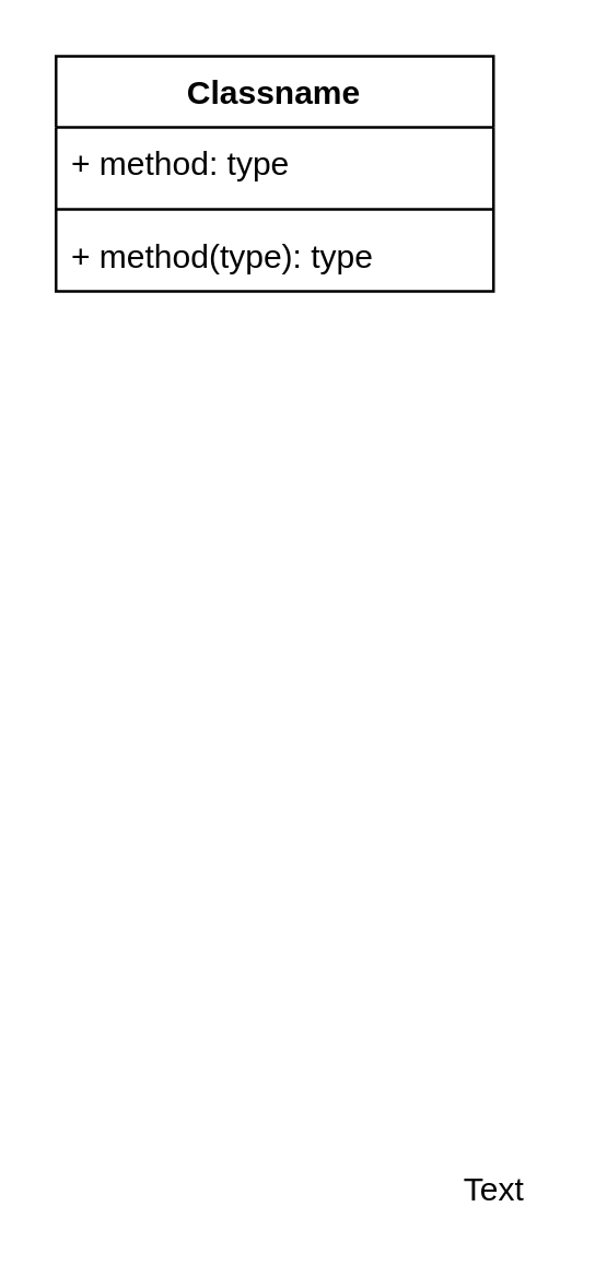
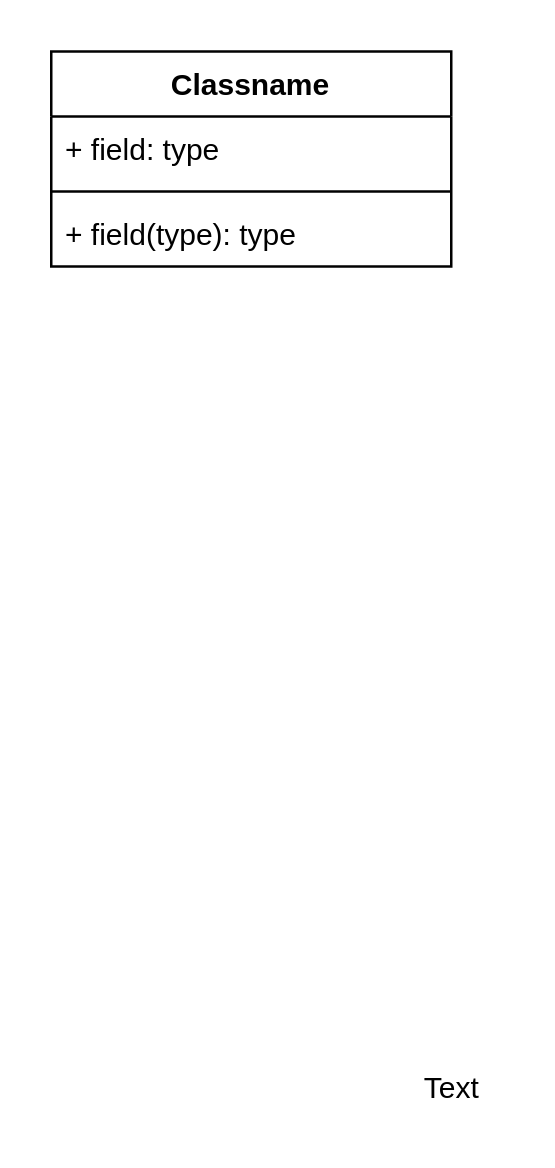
  <mxCell id="0" />
  <mxCell id="1" parent="0" />
  <mxCell id="2" value="Classname" style="swimlane;fontStyle=1;align=center;verticalAlign=top;childLayout=stackLayout;horizontal=1;startSize=26;horizontalStack=0;resizeParent=1;resizeParentMax=0;resizeLast=0;collapsible=1;marginBottom=0;" parent="1" vertex="1"><mxGeometry x="20" y="20" width="160" height="86" as="geometry"><mxRectangle x="30" y="40" width="100" height="30" as="alternateBounds" /></mxGeometry></mxCell>
- <mxCell id="3" value="+ method: type" style="text;strokeColor=none;fillColor=none;align=left;verticalAlign=top;spacingLeft=4;spacingRight=4;overflow=hidden;rotatable=0;points=[[0,0.5],[1,0.5]];portConstraint=eastwest;" parent="2" vertex="1"><mxGeometry y="26" width="160" height="26" as="geometry" /></mxCell>
+ <mxCell id="3" value="+ field: type" style="text;strokeColor=none;fillColor=none;align=left;verticalAlign=top;spacingLeft=4;spacingRight=4;overflow=hidden;rotatable=0;points=[[0,0.5],[1,0.5]];portConstraint=eastwest;" parent="2" vertex="1"><mxGeometry y="26" width="160" height="26" as="geometry" /></mxCell>
  <mxCell id="4" value="" style="line;strokeWidth=1;fillColor=none;align=left;verticalAlign=middle;spacingTop=-1;spacingLeft=3;spacingRight=3;rotatable=0;labelPosition=right;points=[];portConstraint=eastwest;strokeColor=inherit;" parent="2" vertex="1"><mxGeometry y="52" width="160" height="8" as="geometry" /></mxCell>
- <mxCell id="5" value="+ method(type): type" style="text;strokeColor=none;fillColor=none;align=left;verticalAlign=top;spacingLeft=4;spacingRight=4;overflow=hidden;rotatable=0;points=[[0,0.5],[1,0.5]];portConstraint=eastwest;" parent="2" vertex="1"><mxGeometry y="60" width="160" height="26" as="geometry" /></mxCell>
+ <mxCell id="5" value="+ field(type): type" style="text;strokeColor=none;fillColor=none;align=left;verticalAlign=top;spacingLeft=4;spacingRight=4;overflow=hidden;rotatable=0;points=[[0,0.5],[1,0.5]];portConstraint=eastwest;" parent="2" vertex="1"><mxGeometry y="60" width="160" height="26" as="geometry" /></mxCell>
  <mxCell id="6" value="Text" style="text;html=1;align=center;verticalAlign=middle;resizable=0;points=[];autosize=1;strokeColor=none;fillColor=none;" vertex="1" parent="1"><mxGeometry x="160" y="425" width="40" height="20" as="geometry" /></mxCell>
